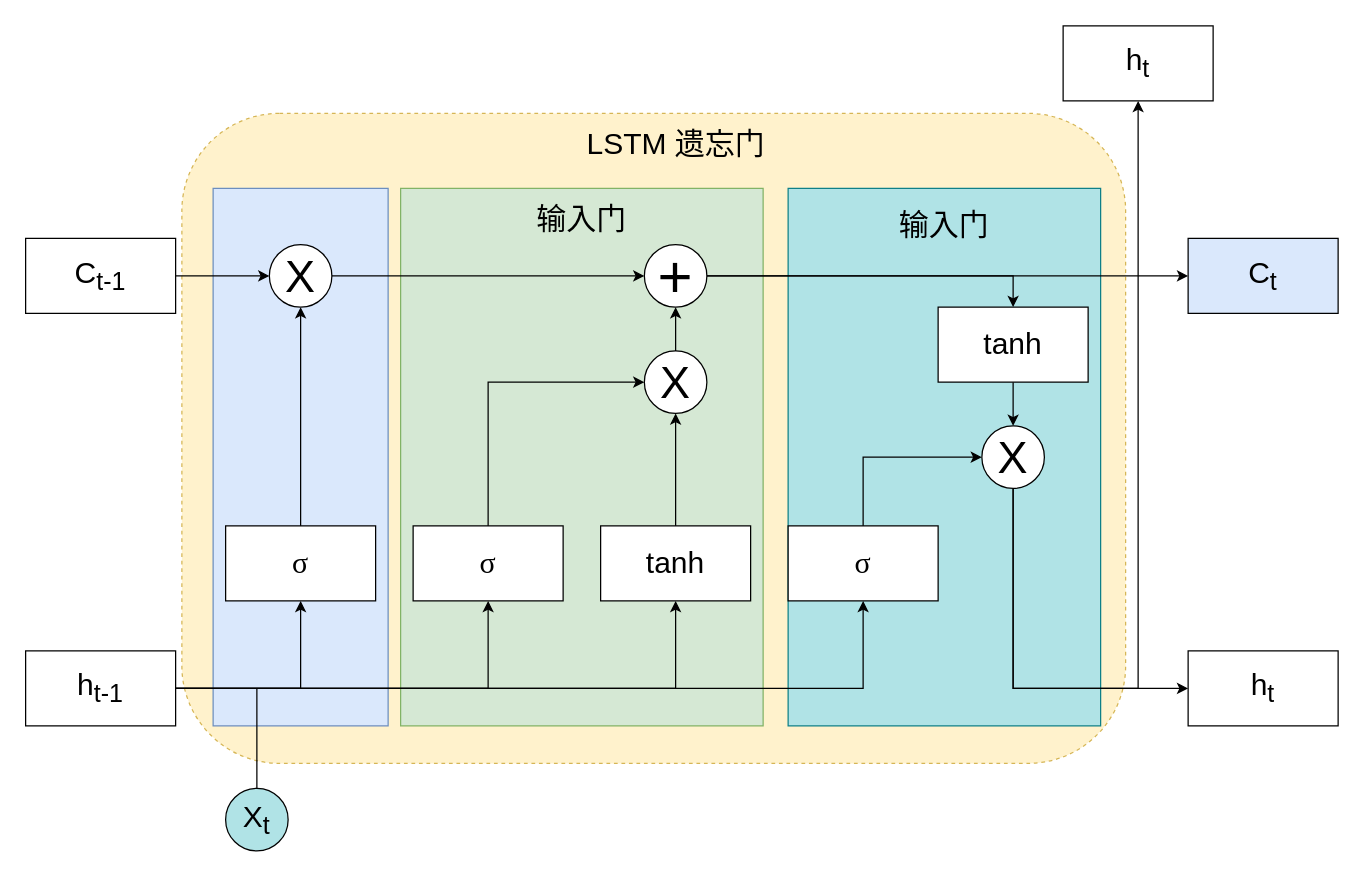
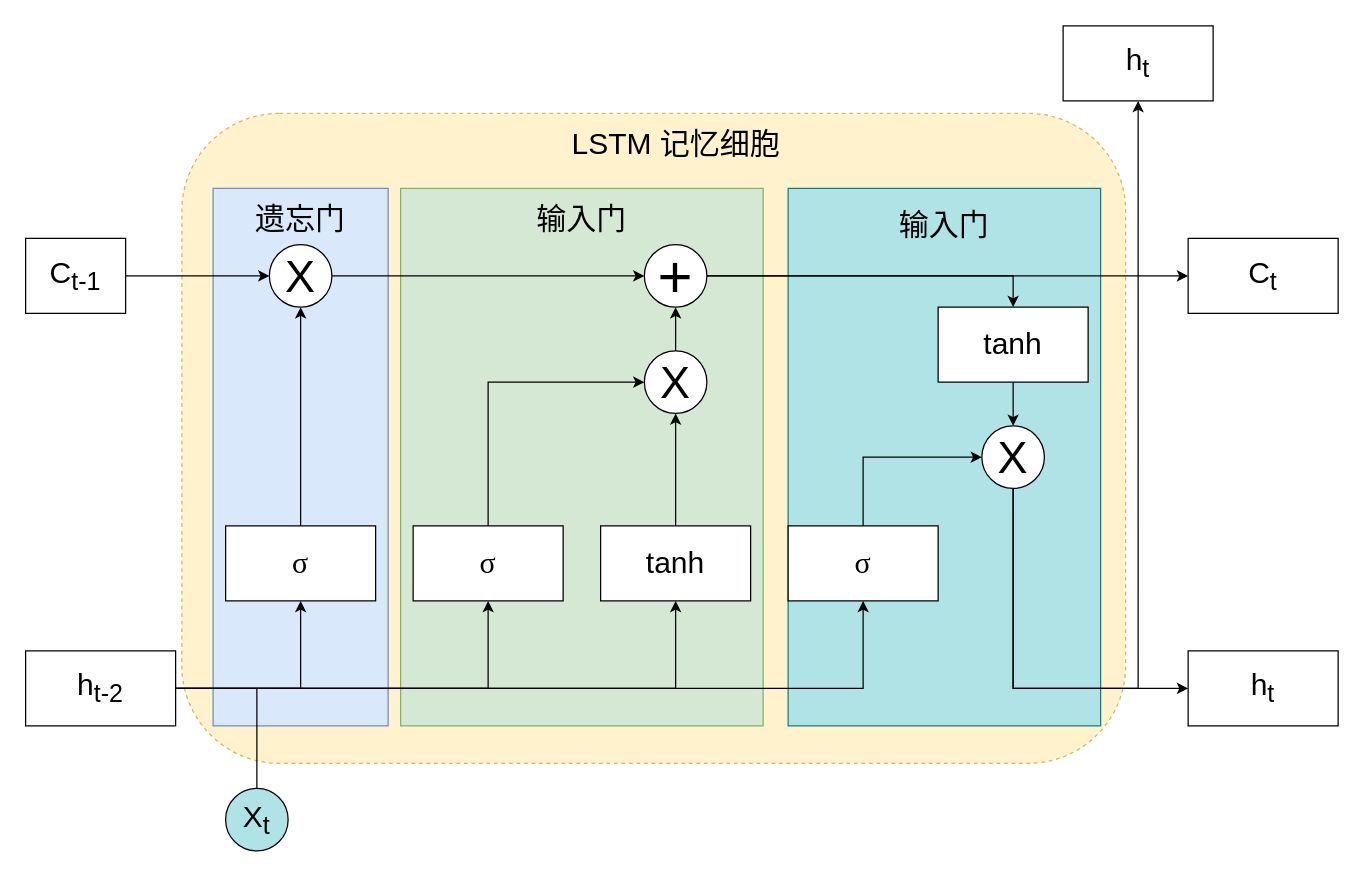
  <mxCell id="0" />
  <mxCell id="1" parent="0" />
  <mxCell id="2" value="" style="rounded=1;whiteSpace=wrap;html=1;dashed=1;fillColor=#fff2cc;strokeColor=#d6b656;" vertex="1" parent="1"><mxGeometry x="145" y="90" width="755" height="520" as="geometry" /></mxCell>
  <mxCell id="3" value="" style="rounded=0;whiteSpace=wrap;html=1;fillColor=#b0e3e6;strokeColor=#0e8088;" vertex="1" parent="1"><mxGeometry x="630" y="150" width="250" height="430" as="geometry" /></mxCell>
  <mxCell id="4" value="&lt;font style=&quot;font-size: 24px;&quot;&gt;输入门&lt;/font&gt;" style="text;html=1;align=center;verticalAlign=middle;whiteSpace=wrap;rounded=0;" vertex="1" parent="1"><mxGeometry x="700" y="165" width="110" height="30" as="geometry" /></mxCell>
  <mxCell id="5" value="" style="rounded=0;whiteSpace=wrap;html=1;fillColor=#d5e8d4;strokeColor=#82b366;" vertex="1" parent="1"><mxGeometry x="320" y="150" width="290" height="430" as="geometry" /></mxCell>
  <mxCell id="6" value="&lt;font style=&quot;font-size: 24px;&quot;&gt;输入门&lt;/font&gt;" style="text;html=1;align=center;verticalAlign=middle;whiteSpace=wrap;rounded=0;" vertex="1" parent="1"><mxGeometry x="410" y="160" width="110" height="30" as="geometry" /></mxCell>
  <mxCell id="7" value="" style="rounded=0;whiteSpace=wrap;html=1;fillColor=#dae8fc;strokeColor=#6c8ebf;" vertex="1" parent="1"><mxGeometry x="170" y="150" width="140" height="430" as="geometry" /></mxCell>
  <mxCell id="8" style="edgeStyle=orthogonalEdgeStyle;rounded=0;orthogonalLoop=1;jettySize=auto;html=1;exitX=1;exitY=0.5;exitDx=0;exitDy=0;entryX=0.5;entryY=1;entryDx=0;entryDy=0;" edge="1" parent="1" source="12" target="16"><mxGeometry relative="1" as="geometry" /></mxCell>
  <mxCell id="9" style="edgeStyle=orthogonalEdgeStyle;rounded=0;orthogonalLoop=1;jettySize=auto;html=1;entryX=0.5;entryY=1;entryDx=0;entryDy=0;" edge="1" parent="1" source="12" target="18"><mxGeometry relative="1" as="geometry" /></mxCell>
  <mxCell id="10" style="edgeStyle=orthogonalEdgeStyle;rounded=0;orthogonalLoop=1;jettySize=auto;html=1;entryX=0.5;entryY=1;entryDx=0;entryDy=0;" edge="1" parent="1" source="12" target="20"><mxGeometry relative="1" as="geometry" /></mxCell>
  <mxCell id="11" style="edgeStyle=orthogonalEdgeStyle;rounded=0;orthogonalLoop=1;jettySize=auto;html=1;entryX=0.5;entryY=1;entryDx=0;entryDy=0;" edge="1" parent="1" source="12" target="22"><mxGeometry relative="1" as="geometry" /></mxCell>
- <mxCell id="12" value="&lt;font style=&quot;font-size: 24px;&quot;&gt;h&lt;sub&gt;t-1&lt;/sub&gt;&lt;/font&gt;" style="rounded=0;whiteSpace=wrap;html=1;" vertex="1" parent="1"><mxGeometry x="20" y="520" width="120" height="60" as="geometry" /></mxCell>
+ <mxCell id="12" value="&lt;font style=&quot;font-size: 24px;&quot;&gt;h&lt;sub&gt;t-2&lt;/sub&gt;&lt;/font&gt;" style="rounded=0;whiteSpace=wrap;html=1;" vertex="1" parent="1"><mxGeometry x="20" y="520" width="120" height="60" as="geometry" /></mxCell>
  <mxCell id="13" style="edgeStyle=orthogonalEdgeStyle;rounded=0;orthogonalLoop=1;jettySize=auto;html=1;" edge="1" parent="1" source="14" target="24"><mxGeometry relative="1" as="geometry" /></mxCell>
- <mxCell id="14" value="&lt;font style=&quot;font-size: 24px;&quot;&gt;C&lt;sub&gt;t-1&lt;/sub&gt;&lt;/font&gt;" style="rounded=0;whiteSpace=wrap;html=1;" vertex="1" parent="1"><mxGeometry x="20" y="190" width="120" height="60" as="geometry" /></mxCell>
+ <mxCell id="14" value="&lt;font style=&quot;font-size: 24px;&quot;&gt;C&lt;sub&gt;t-1&lt;/sub&gt;&lt;/font&gt;" style="rounded=0;whiteSpace=wrap;html=1;" vertex="1" parent="1"><mxGeometry x="20" y="190" width="80" height="60" as="geometry" /></mxCell>
  <mxCell id="15" style="edgeStyle=orthogonalEdgeStyle;rounded=0;orthogonalLoop=1;jettySize=auto;html=1;entryX=0.5;entryY=1;entryDx=0;entryDy=0;" edge="1" parent="1" source="16" target="24"><mxGeometry relative="1" as="geometry" /></mxCell>
  <mxCell id="16" value="&lt;span style=&quot;font-family: 等线;&quot; lang=&quot;EN-US&quot;&gt;&lt;font style=&quot;font-size: 24px;&quot;&gt;σ&lt;/font&gt;&lt;/span&gt;" style="rounded=0;whiteSpace=wrap;html=1;" vertex="1" parent="1"><mxGeometry x="180" y="420" width="120" height="60" as="geometry" /></mxCell>
  <mxCell id="17" style="edgeStyle=orthogonalEdgeStyle;rounded=0;orthogonalLoop=1;jettySize=auto;html=1;entryX=0;entryY=0.5;entryDx=0;entryDy=0;exitX=0.5;exitY=0;exitDx=0;exitDy=0;" edge="1" parent="1" source="18" target="29"><mxGeometry relative="1" as="geometry"><mxPoint x="390" y="290" as="targetPoint" /></mxGeometry></mxCell>
  <mxCell id="18" value="&lt;span style=&quot;font-family: 等线; font-size: 24px;&quot;&gt;σ&lt;/span&gt;" style="rounded=0;whiteSpace=wrap;html=1;" vertex="1" parent="1"><mxGeometry x="330" y="420" width="120" height="60" as="geometry" /></mxCell>
  <mxCell id="19" style="edgeStyle=orthogonalEdgeStyle;rounded=0;orthogonalLoop=1;jettySize=auto;html=1;entryX=0.5;entryY=1;entryDx=0;entryDy=0;" edge="1" parent="1" source="20" target="29"><mxGeometry relative="1" as="geometry" /></mxCell>
  <mxCell id="20" value="&lt;span style=&quot;font-size: 24px;&quot;&gt;tanh&lt;/span&gt;" style="rounded=0;whiteSpace=wrap;html=1;" vertex="1" parent="1"><mxGeometry x="480" y="420" width="120" height="60" as="geometry" /></mxCell>
  <mxCell id="21" style="edgeStyle=orthogonalEdgeStyle;rounded=0;orthogonalLoop=1;jettySize=auto;html=1;entryX=0;entryY=0.5;entryDx=0;entryDy=0;exitX=0.5;exitY=0;exitDx=0;exitDy=0;" edge="1" parent="1" source="22" target="34"><mxGeometry relative="1" as="geometry" /></mxCell>
  <mxCell id="22" value="&lt;span style=&quot;font-family: 等线; font-size: 24px;&quot;&gt;σ&lt;/span&gt;" style="rounded=0;whiteSpace=wrap;html=1;" vertex="1" parent="1"><mxGeometry x="630" y="420" width="120" height="60" as="geometry" /></mxCell>
  <mxCell id="23" style="edgeStyle=orthogonalEdgeStyle;rounded=0;orthogonalLoop=1;jettySize=auto;html=1;entryX=0;entryY=0.5;entryDx=0;entryDy=0;" edge="1" parent="1" source="24" target="27"><mxGeometry relative="1" as="geometry"><mxPoint x="510" y="220" as="targetPoint" /></mxGeometry></mxCell>
  <mxCell id="24" value="&lt;font style=&quot;font-size: 36px;&quot;&gt;X&lt;/font&gt;" style="ellipse;whiteSpace=wrap;html=1;aspect=fixed;" vertex="1" parent="1"><mxGeometry x="215" y="195" width="50" height="50" as="geometry" /></mxCell>
  <mxCell id="25" style="edgeStyle=orthogonalEdgeStyle;rounded=0;orthogonalLoop=1;jettySize=auto;html=1;entryX=0;entryY=0.5;entryDx=0;entryDy=0;" edge="1" parent="1" source="27" target="36"><mxGeometry relative="1" as="geometry"><mxPoint x="970" y="220" as="targetPoint" /></mxGeometry></mxCell>
  <mxCell id="26" style="edgeStyle=orthogonalEdgeStyle;rounded=0;orthogonalLoop=1;jettySize=auto;html=1;entryX=0.5;entryY=0;entryDx=0;entryDy=0;" edge="1" parent="1" source="27" target="31"><mxGeometry relative="1" as="geometry" /></mxCell>
  <mxCell id="27" value="&lt;font style=&quot;font-size: 48px;&quot;&gt;+&lt;/font&gt;" style="ellipse;whiteSpace=wrap;html=1;aspect=fixed;" vertex="1" parent="1"><mxGeometry x="515" y="195" width="50" height="50" as="geometry" /></mxCell>
  <mxCell id="28" style="edgeStyle=orthogonalEdgeStyle;rounded=0;orthogonalLoop=1;jettySize=auto;html=1;exitX=0.5;exitY=0;exitDx=0;exitDy=0;entryX=0.5;entryY=1;entryDx=0;entryDy=0;" edge="1" parent="1" source="29" target="27"><mxGeometry relative="1" as="geometry" /></mxCell>
  <mxCell id="29" value="&lt;font style=&quot;font-size: 36px;&quot;&gt;X&lt;/font&gt;" style="ellipse;whiteSpace=wrap;html=1;aspect=fixed;" vertex="1" parent="1"><mxGeometry x="515" y="280" width="50" height="50" as="geometry" /></mxCell>
  <mxCell id="30" style="edgeStyle=orthogonalEdgeStyle;rounded=0;orthogonalLoop=1;jettySize=auto;html=1;exitX=0.5;exitY=1;exitDx=0;exitDy=0;entryX=0.5;entryY=0;entryDx=0;entryDy=0;" edge="1" parent="1" source="31" target="34"><mxGeometry relative="1" as="geometry" /></mxCell>
  <mxCell id="31" value="&lt;span style=&quot;font-size: 24px;&quot;&gt;tanh&lt;/span&gt;" style="rounded=0;whiteSpace=wrap;html=1;" vertex="1" parent="1"><mxGeometry x="750" y="245" width="120" height="60" as="geometry" /></mxCell>
  <mxCell id="32" style="edgeStyle=orthogonalEdgeStyle;rounded=0;orthogonalLoop=1;jettySize=auto;html=1;entryX=0;entryY=0.5;entryDx=0;entryDy=0;exitX=0.5;exitY=1;exitDx=0;exitDy=0;" edge="1" parent="1" source="34" target="35"><mxGeometry relative="1" as="geometry" /></mxCell>
  <mxCell id="33" style="edgeStyle=orthogonalEdgeStyle;rounded=0;orthogonalLoop=1;jettySize=auto;html=1;entryX=0.5;entryY=1;entryDx=0;entryDy=0;exitX=0.5;exitY=1;exitDx=0;exitDy=0;" edge="1" parent="1" source="34" target="37"><mxGeometry relative="1" as="geometry"><Array as="points"><mxPoint x="810" y="550" /><mxPoint x="910" y="550" /></Array></mxGeometry></mxCell>
  <mxCell id="34" value="&lt;font style=&quot;font-size: 36px;&quot;&gt;X&lt;/font&gt;" style="ellipse;whiteSpace=wrap;html=1;aspect=fixed;" vertex="1" parent="1"><mxGeometry x="785" y="340" width="50" height="50" as="geometry" /></mxCell>
  <mxCell id="35" value="&lt;font style=&quot;font-size: 24px;&quot;&gt;h&lt;sub&gt;t&lt;/sub&gt;&lt;/font&gt;" style="rounded=0;whiteSpace=wrap;html=1;" vertex="1" parent="1"><mxGeometry x="950" y="520" width="120" height="60" as="geometry" /></mxCell>
- <mxCell id="36" value="&lt;font style=&quot;font-size: 24px;&quot;&gt;C&lt;sub&gt;t&lt;/sub&gt;&lt;/font&gt;" style="rounded=0;whiteSpace=wrap;html=1;fillColor=#dae8fc;" vertex="1" parent="1"><mxGeometry x="950" y="190" width="120" height="60" as="geometry" /></mxCell>
+ <mxCell id="36" value="&lt;font style=&quot;font-size: 24px;&quot;&gt;C&lt;sub&gt;t&lt;/sub&gt;&lt;/font&gt;" style="rounded=0;whiteSpace=wrap;html=1;" vertex="1" parent="1"><mxGeometry x="950" y="190" width="120" height="60" as="geometry" /></mxCell>
  <mxCell id="37" value="&lt;font style=&quot;font-size: 24px;&quot;&gt;h&lt;sub&gt;t&lt;/sub&gt;&lt;/font&gt;" style="rounded=0;whiteSpace=wrap;html=1;" vertex="1" parent="1"><mxGeometry x="850" y="20" width="120" height="60" as="geometry" /></mxCell>
  <mxCell id="38" value="&lt;font style=&quot;font-size: 24px;&quot;&gt;X&lt;sub&gt;t&lt;/sub&gt;&lt;/font&gt;" style="ellipse;whiteSpace=wrap;html=1;aspect=fixed;fillColor=#b0e3e6;" vertex="1" parent="1"><mxGeometry x="180" y="630" width="50" height="50" as="geometry" /></mxCell>
  <mxCell id="39" value="" style="endArrow=none;html=1;rounded=0;exitX=0.5;exitY=0;exitDx=0;exitDy=0;" edge="1" parent="1" source="38"><mxGeometry width="50" height="50" relative="1" as="geometry"><mxPoint x="200" y="630" as="sourcePoint" /><mxPoint x="205" y="550" as="targetPoint" /></mxGeometry></mxCell>
- <mxCell id="41" value="&lt;font style=&quot;font-size: 24px;&quot;&gt;LSTM 遗忘门&lt;/font&gt;" style="text;html=1;align=center;verticalAlign=middle;whiteSpace=wrap;rounded=0;" vertex="1" parent="1"><mxGeometry x="433.75" width="212.5" height="30" as="geometry" y="100" /></mxCell>
+ <mxCell id="40" value="&lt;font style=&quot;font-size: 24px;&quot;&gt;遗忘门&lt;/font&gt;" style="text;html=1;align=center;verticalAlign=middle;whiteSpace=wrap;rounded=0;" vertex="1" parent="1"><mxGeometry x="185" y="160" width="110" height="30" as="geometry" /></mxCell>
+ <mxCell id="41" value="&lt;font style=&quot;font-size: 24px;&quot;&gt;LSTM 记忆细胞&lt;/font&gt;" style="text;html=1;align=center;verticalAlign=middle;whiteSpace=wrap;rounded=0;" vertex="1" parent="1"><mxGeometry x="433.75" width="212.5" height="30" as="geometry" y="100" /></mxCell>
